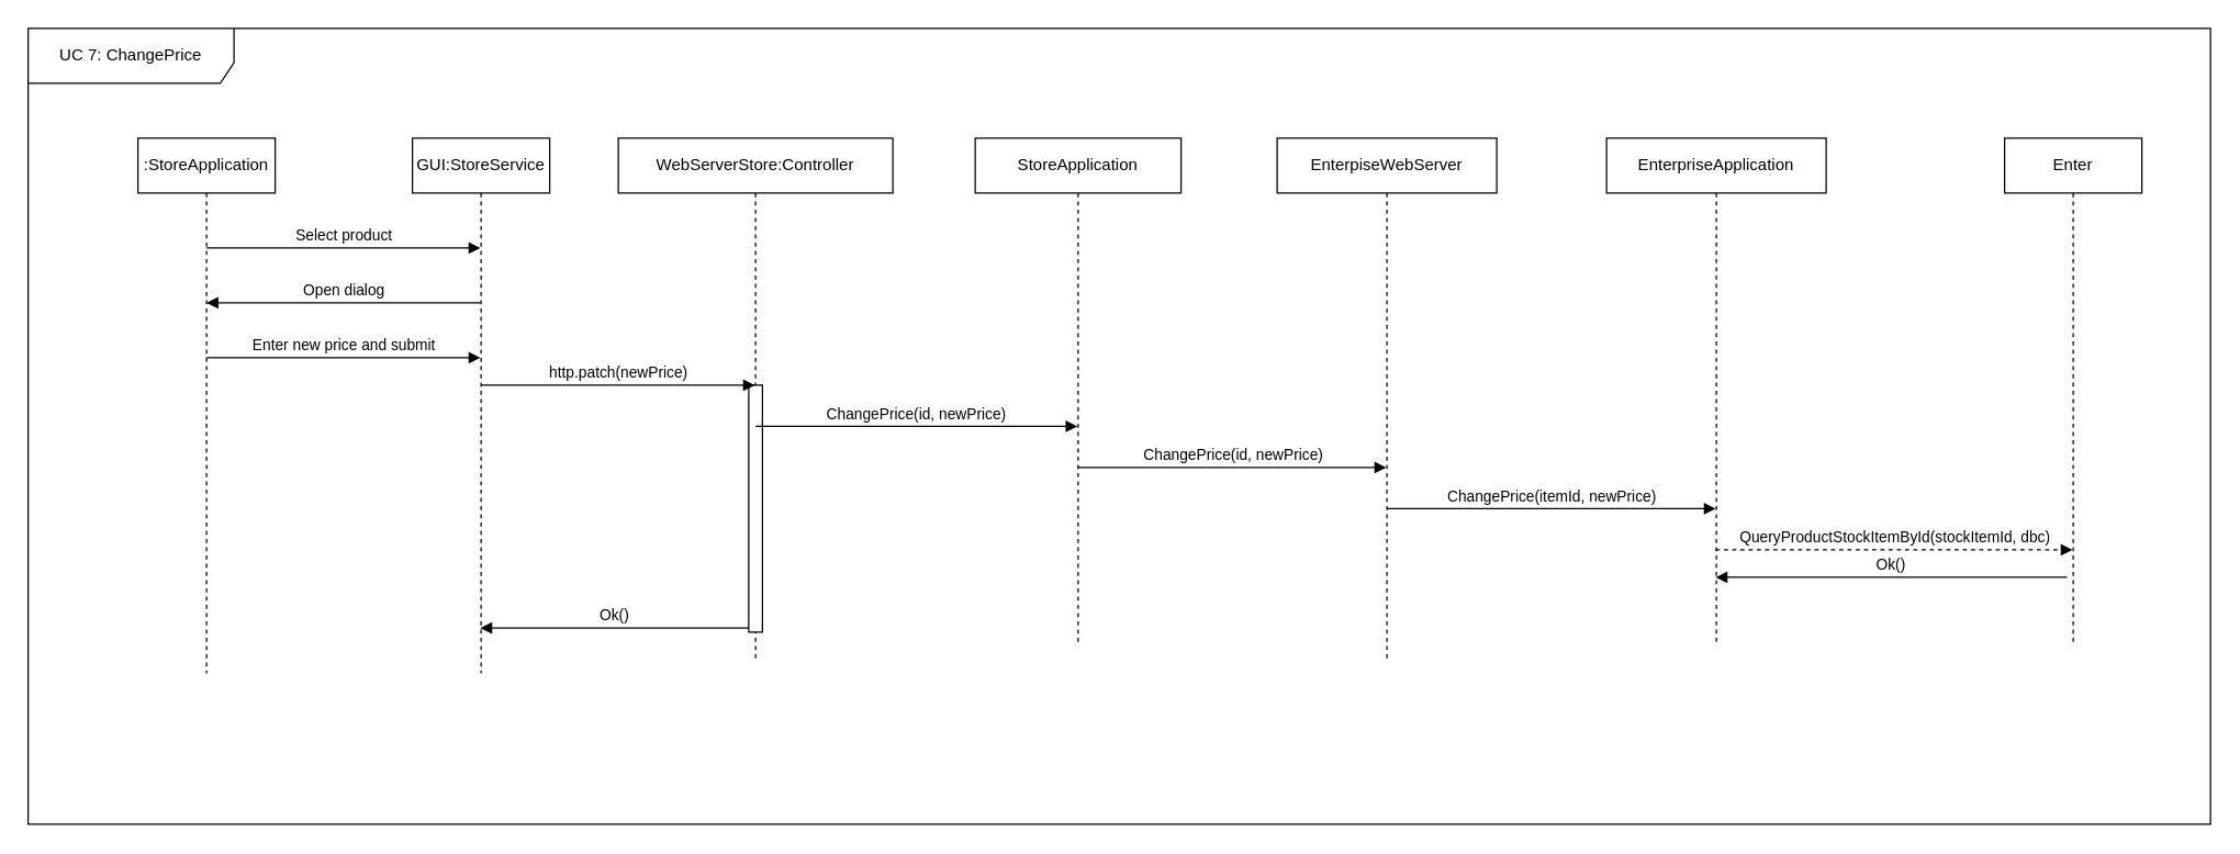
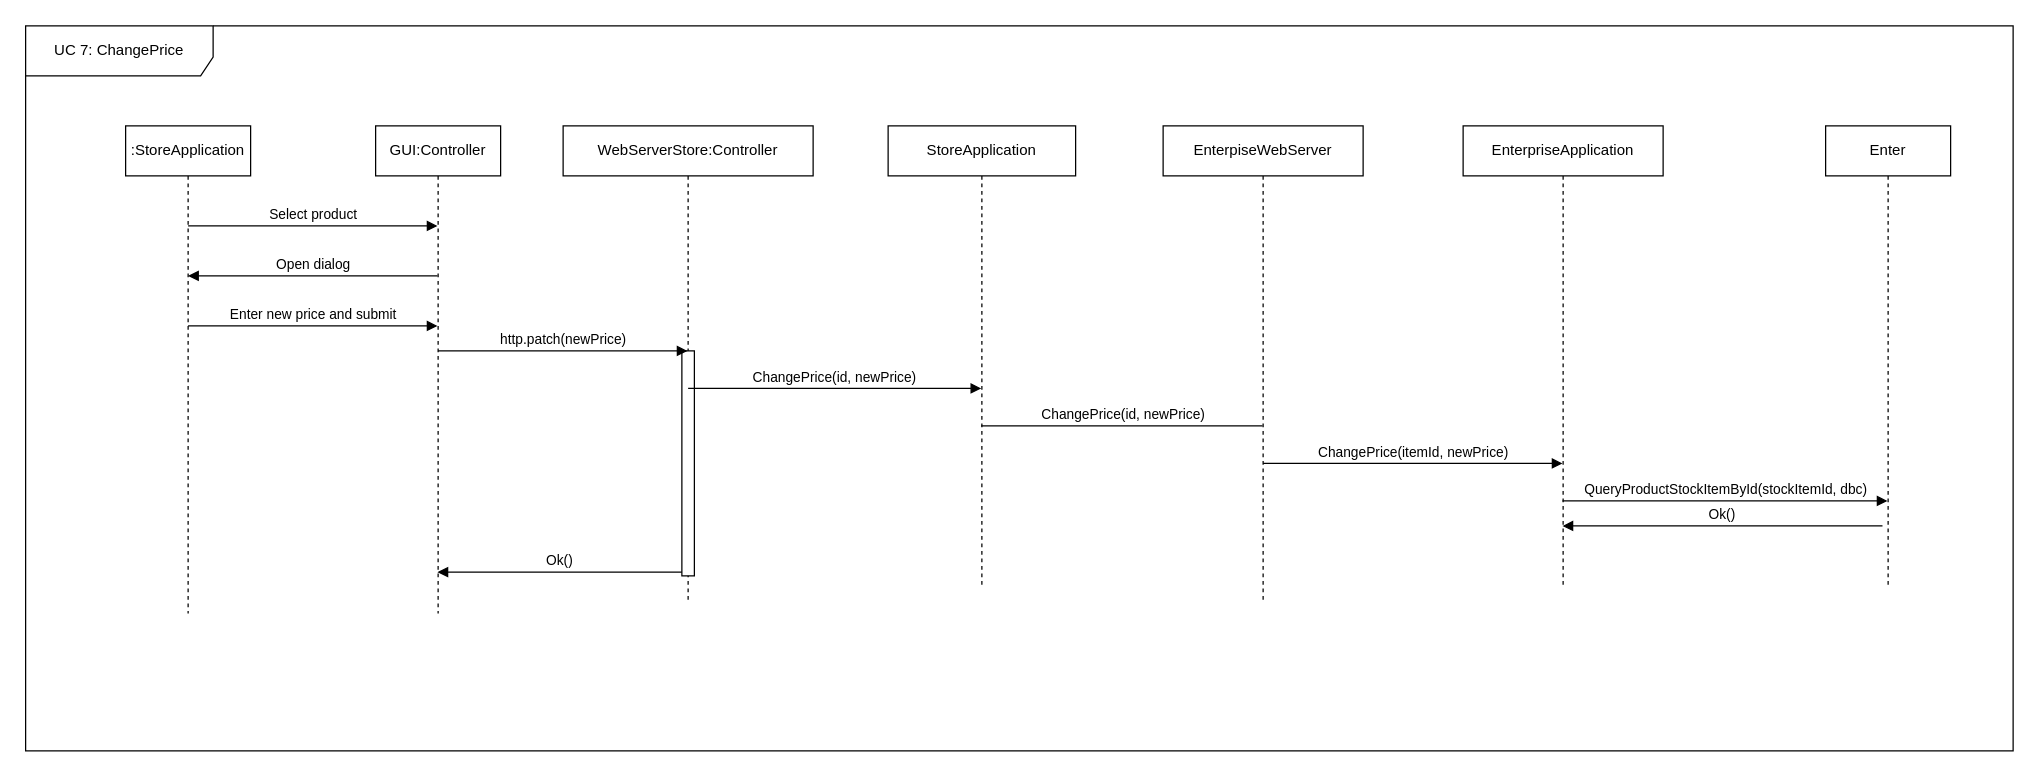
  <mxCell id="0" />
  <mxCell id="1" parent="0" />
  <mxCell id="2" value="&lt;div&gt;UC 7: ChangePrice&lt;/div&gt;" style="shape=umlFrame;whiteSpace=wrap;html=1;width=150;height=40;" vertex="1" parent="1"><mxGeometry x="20" y="20" width="1590" height="580" as="geometry" /></mxCell>
  <mxCell id="3" value=":StoreApplication" style="shape=umlLifeline;perimeter=lifelinePerimeter;whiteSpace=wrap;html=1;container=1;collapsible=0;recursiveResize=0;outlineConnect=0;" vertex="1" parent="1"><mxGeometry x="100" y="100" width="100" height="390" as="geometry" /></mxCell>
  <mxCell id="4" value="&lt;div&gt;Select product&lt;/div&gt;" style="html=1;verticalAlign=bottom;endArrow=block;rounded=0;" edge="1" parent="3" target="5"><mxGeometry width="80" relative="1" as="geometry"><mxPoint x="50" y="80" as="sourcePoint" /><mxPoint x="130" y="80" as="targetPoint" /></mxGeometry></mxCell>
- <mxCell id="5" value="&lt;div&gt;GUI:StoreService&lt;/div&gt;" style="shape=umlLifeline;perimeter=lifelinePerimeter;whiteSpace=wrap;html=1;container=1;collapsible=0;recursiveResize=0;outlineConnect=0;" vertex="1" parent="1"><mxGeometry x="300" y="100" width="100" height="390" as="geometry" /></mxCell>
+ <mxCell id="5" value="&lt;div&gt;GUI:Controller&lt;/div&gt;" style="shape=umlLifeline;perimeter=lifelinePerimeter;whiteSpace=wrap;html=1;container=1;collapsible=0;recursiveResize=0;outlineConnect=0;" vertex="1" parent="1"><mxGeometry x="300" y="100" width="100" height="390" as="geometry" /></mxCell>
  <mxCell id="6" value="Open dialog" style="html=1;verticalAlign=bottom;endArrow=none;rounded=0;startArrow=block;startFill=1;endFill=0;" edge="1" parent="5"><mxGeometry width="80" relative="1" as="geometry"><mxPoint x="-150" y="120" as="sourcePoint" /><mxPoint x="49.5" y="120" as="targetPoint" /></mxGeometry></mxCell>
  <mxCell id="7" value="StoreApplication" style="shape=umlLifeline;perimeter=lifelinePerimeter;whiteSpace=wrap;html=1;container=1;collapsible=0;recursiveResize=0;outlineConnect=0;" vertex="1" parent="1"><mxGeometry x="710" y="100" width="150" height="370" as="geometry" /></mxCell>
  <mxCell id="8" value="EnterpiseWebServer" style="shape=umlLifeline;perimeter=lifelinePerimeter;whiteSpace=wrap;html=1;container=1;collapsible=0;recursiveResize=0;outlineConnect=0;" vertex="1" parent="1"><mxGeometry x="930" y="100" width="160" height="380" as="geometry" /></mxCell>
  <mxCell id="9" value="Enter" style="shape=umlLifeline;perimeter=lifelinePerimeter;whiteSpace=wrap;html=1;container=1;collapsible=0;recursiveResize=0;outlineConnect=0;" vertex="1" parent="1"><mxGeometry x="1460" y="100" width="100" height="370" as="geometry" /></mxCell>
  <mxCell id="10" value="Enter new price and submit" style="html=1;verticalAlign=bottom;endArrow=block;rounded=0;" edge="1" parent="1"><mxGeometry width="80" relative="1" as="geometry"><mxPoint x="150" y="260" as="sourcePoint" /><mxPoint x="349.5" y="260" as="targetPoint" /></mxGeometry></mxCell>
- <mxCell id="11" value="QueryProductStockItemById(stockItemId, dbc)" style="html=1;verticalAlign=bottom;endArrow=block;rounded=0;dashed=1;" edge="1" parent="1" source="12" target="9"><mxGeometry width="80" relative="1" as="geometry"><mxPoint x="1060" y="340" as="sourcePoint" /><mxPoint x="1060" y="340" as="targetPoint" /><Array as="points"><mxPoint x="1400" y="400" /></Array></mxGeometry></mxCell>
+ <mxCell id="11" value="QueryProductStockItemById(stockItemId, dbc)" style="html=1;verticalAlign=bottom;endArrow=block;rounded=0;" edge="1" parent="1" source="12" target="9"><mxGeometry width="80" relative="1" as="geometry"><mxPoint x="1060" y="340" as="sourcePoint" /><mxPoint x="1060" y="340" as="targetPoint" /><Array as="points"><mxPoint x="1400" y="400" /></Array></mxGeometry></mxCell>
  <mxCell id="12" value="EnterpriseApplication" style="shape=umlLifeline;perimeter=lifelinePerimeter;whiteSpace=wrap;html=1;container=1;collapsible=0;recursiveResize=0;outlineConnect=0;" vertex="1" parent="1"><mxGeometry x="1170" y="100" width="160" height="370" as="geometry" /></mxCell>
  <mxCell id="13" value="WebServerStore:Controller" style="shape=umlLifeline;perimeter=lifelinePerimeter;whiteSpace=wrap;html=1;container=1;collapsible=0;recursiveResize=0;outlineConnect=0;" vertex="1" parent="1"><mxGeometry x="450" y="100" width="200" height="380" as="geometry" /></mxCell>
  <mxCell id="14" value="" style="html=1;points=[];perimeter=orthogonalPerimeter;" vertex="1" parent="13"><mxGeometry x="95" y="180" width="10" height="180" as="geometry" /></mxCell>
  <mxCell id="15" value="http.patch(newPrice)" style="html=1;verticalAlign=bottom;endArrow=block;rounded=0;" edge="1" parent="1" target="13"><mxGeometry width="80" relative="1" as="geometry"><mxPoint x="350" y="280" as="sourcePoint" /><mxPoint x="500" y="280" as="targetPoint" /></mxGeometry></mxCell>
  <mxCell id="16" value="ChangePrice(id, newPrice)" style="html=1;verticalAlign=bottom;endArrow=block;rounded=0;exitX=0.5;exitY=0.167;exitDx=0;exitDy=0;exitPerimeter=0;" edge="1" parent="1" source="14" target="7"><mxGeometry width="80" relative="1" as="geometry"><mxPoint x="560" y="310" as="sourcePoint" /><mxPoint x="780" y="310" as="targetPoint" /></mxGeometry></mxCell>
- <mxCell id="17" value="ChangePrice(id, newPrice)" style="html=1;verticalAlign=bottom;endArrow=block;rounded=0;" edge="1" parent="1" source="7" target="8"><mxGeometry width="80" relative="1" as="geometry"><mxPoint x="790" y="340" as="sourcePoint" /><mxPoint x="1024.5" y="340" as="targetPoint" /><Array as="points"><mxPoint x="950" y="340" /></Array></mxGeometry></mxCell>
+ <mxCell id="17" value="ChangePrice(id, newPrice)" style="html=1;verticalAlign=bottom;endArrow=none;rounded=0;" edge="1" parent="1" source="7" target="8"><mxGeometry width="80" relative="1" as="geometry"><mxPoint x="790" y="340" as="sourcePoint" /><mxPoint x="1024.5" y="340" as="targetPoint" /><Array as="points"><mxPoint x="950" y="340" /></Array></mxGeometry></mxCell>
  <mxCell id="18" value="ChangePrice(itemId, newPrice)" style="html=1;verticalAlign=bottom;endArrow=block;rounded=0;" edge="1" parent="1" target="12"><mxGeometry width="80" relative="1" as="geometry"><mxPoint x="1010" y="370" as="sourcePoint" /><mxPoint x="1235" y="370" as="targetPoint" /><Array as="points"><mxPoint x="1175.5" y="370" /></Array></mxGeometry></mxCell>
  <mxCell id="19" value="Ok()" style="html=1;verticalAlign=bottom;endArrow=none;rounded=0;startArrow=block;startFill=1;endFill=0;entryX=0;entryY=0.983;entryDx=0;entryDy=0;entryPerimeter=0;" edge="1" parent="1" source="5" target="14"><mxGeometry width="80" relative="1" as="geometry"><mxPoint x="350" y="402" as="sourcePoint" /><mxPoint x="530" y="400" as="targetPoint" /><Array as="points"><mxPoint x="410" y="457" /></Array></mxGeometry></mxCell>
  <mxCell id="20" value="Ok()" style="html=1;verticalAlign=bottom;endArrow=none;rounded=0;startArrow=block;startFill=1;endFill=0;entryX=0;entryY=0.983;entryDx=0;entryDy=0;entryPerimeter=0;" edge="1" parent="1" source="12"><mxGeometry width="80" relative="1" as="geometry"><mxPoint x="1310" y="420.06" as="sourcePoint" /><mxPoint x="1505.5" y="420" as="targetPoint" /><Array as="points"><mxPoint x="1370.5" y="420.06" /></Array></mxGeometry></mxCell>
